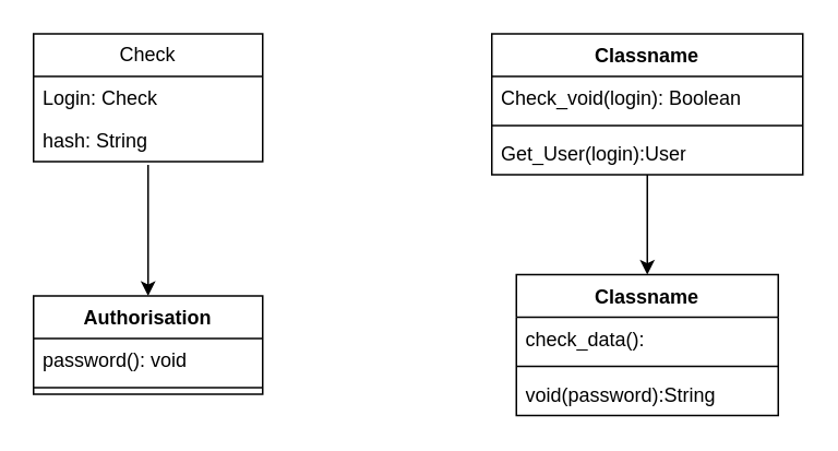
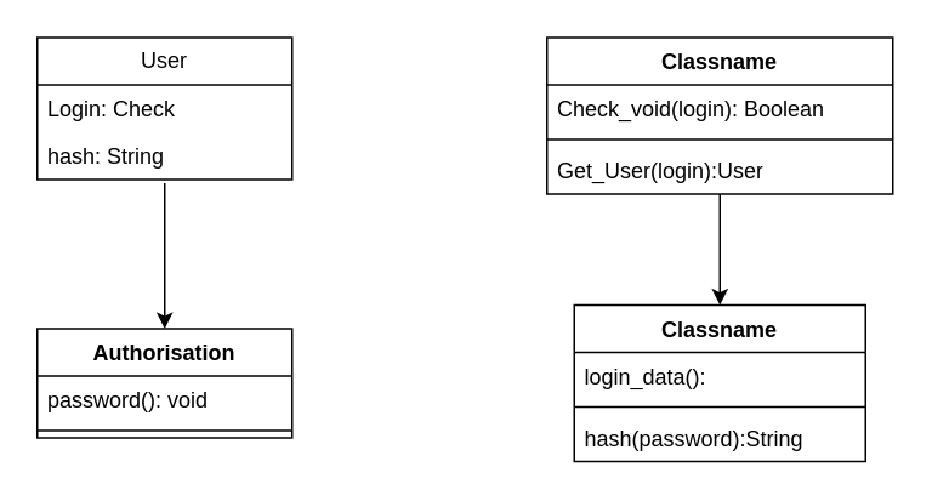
  <mxCell id="0" />
  <mxCell id="1" parent="0" />
  <mxCell id="2" value="" style="edgeStyle=orthogonalEdgeStyle;rounded=0;orthogonalLoop=1;jettySize=auto;html=1;entryX=0.5;entryY=0;entryDx=0;entryDy=0;" edge="1" parent="1" target="6"><mxGeometry relative="1" as="geometry"><mxPoint x="90" y="100" as="sourcePoint" /><Array as="points"><mxPoint x="90" y="100" /></Array></mxGeometry></mxCell>
- <mxCell id="3" value="Check" style="swimlane;fontStyle=0;childLayout=stackLayout;horizontal=1;startSize=26;fillColor=none;horizontalStack=0;resizeParent=1;resizeParentMax=0;resizeLast=0;collapsible=1;marginBottom=0;whiteSpace=wrap;html=1;" vertex="1" parent="1"><mxGeometry x="20" y="20" width="140" height="78" as="geometry"><mxRectangle x="120" y="40" width="100" height="30" as="alternateBounds" /></mxGeometry></mxCell>
+ <mxCell id="3" value="User" style="swimlane;fontStyle=0;childLayout=stackLayout;horizontal=1;startSize=26;fillColor=none;horizontalStack=0;resizeParent=1;resizeParentMax=0;resizeLast=0;collapsible=1;marginBottom=0;whiteSpace=wrap;html=1;" vertex="1" parent="1"><mxGeometry x="20" y="20" width="140" height="78" as="geometry"><mxRectangle x="120" y="40" width="100" height="30" as="alternateBounds" /></mxGeometry></mxCell>
  <mxCell id="4" value="Login: Check" style="text;strokeColor=none;fillColor=none;align=left;verticalAlign=top;spacingLeft=4;spacingRight=4;overflow=hidden;rotatable=0;points=[[0,0.5],[1,0.5]];portConstraint=eastwest;whiteSpace=wrap;html=1;" vertex="1" parent="3"><mxGeometry y="26" width="140" height="26" as="geometry" /></mxCell>
  <mxCell id="5" value="hash: String" style="text;strokeColor=none;fillColor=none;align=left;verticalAlign=top;spacingLeft=4;spacingRight=4;overflow=hidden;rotatable=0;points=[[0,0.5],[1,0.5]];portConstraint=eastwest;whiteSpace=wrap;html=1;" vertex="1" parent="3"><mxGeometry y="52" width="140" height="26" as="geometry" /></mxCell>
  <mxCell id="6" value="Authorisation" style="swimlane;fontStyle=1;align=center;verticalAlign=top;childLayout=stackLayout;horizontal=1;startSize=26;horizontalStack=0;resizeParent=1;resizeParentMax=0;resizeLast=0;collapsible=1;marginBottom=0;whiteSpace=wrap;html=1;" vertex="1" parent="1"><mxGeometry x="20" y="180" width="140" height="60" as="geometry" /></mxCell>
  <mxCell id="7" value="password(): void" style="text;strokeColor=none;fillColor=none;align=left;verticalAlign=top;spacingLeft=4;spacingRight=4;overflow=hidden;rotatable=0;points=[[0,0.5],[1,0.5]];portConstraint=eastwest;whiteSpace=wrap;html=1;" vertex="1" parent="6"><mxGeometry y="26" width="140" height="26" as="geometry" /></mxCell>
  <mxCell id="8" value="" style="line;strokeWidth=1;fillColor=none;align=left;verticalAlign=middle;spacingTop=-1;spacingLeft=3;spacingRight=3;rotatable=0;labelPosition=right;points=[];portConstraint=eastwest;strokeColor=inherit;" vertex="1" parent="6"><mxGeometry y="52" width="140" height="8" as="geometry" /></mxCell>
  <mxCell id="9" value="" style="edgeStyle=orthogonalEdgeStyle;rounded=0;orthogonalLoop=1;jettySize=auto;html=1;entryX=0.5;entryY=0;entryDx=0;entryDy=0;" edge="1" parent="1" source="10" target="14"><mxGeometry relative="1" as="geometry"><Array as="points" /></mxGeometry></mxCell>
  <mxCell id="10" value="Classname" style="swimlane;fontStyle=1;align=center;verticalAlign=top;childLayout=stackLayout;horizontal=1;startSize=26;horizontalStack=0;resizeParent=1;resizeParentMax=0;resizeLast=0;collapsible=1;marginBottom=0;whiteSpace=wrap;html=1;" vertex="1" parent="1"><mxGeometry x="300" y="20" width="190" height="86" as="geometry" /></mxCell>
  <mxCell id="11" value="Check_void(login): Boolean" style="text;strokeColor=none;fillColor=none;align=left;verticalAlign=top;spacingLeft=4;spacingRight=4;overflow=hidden;rotatable=0;points=[[0,0.5],[1,0.5]];portConstraint=eastwest;whiteSpace=wrap;html=1;" vertex="1" parent="10"><mxGeometry y="26" width="190" height="26" as="geometry" /></mxCell>
  <mxCell id="12" value="" style="line;strokeWidth=1;fillColor=none;align=left;verticalAlign=middle;spacingTop=-1;spacingLeft=3;spacingRight=3;rotatable=0;labelPosition=right;points=[];portConstraint=eastwest;strokeColor=inherit;" vertex="1" parent="10"><mxGeometry y="52" width="190" height="8" as="geometry" /></mxCell>
  <mxCell id="13" value="Get_User(login):User" style="text;strokeColor=none;fillColor=none;align=left;verticalAlign=top;spacingLeft=4;spacingRight=4;overflow=hidden;rotatable=0;points=[[0,0.5],[1,0.5]];portConstraint=eastwest;whiteSpace=wrap;html=1;" vertex="1" parent="10"><mxGeometry y="60" width="190" height="26" as="geometry" /></mxCell>
  <mxCell id="14" value="Classname" style="swimlane;fontStyle=1;align=center;verticalAlign=top;childLayout=stackLayout;horizontal=1;startSize=26;horizontalStack=0;resizeParent=1;resizeParentMax=0;resizeLast=0;collapsible=1;marginBottom=0;whiteSpace=wrap;html=1;" vertex="1" parent="1"><mxGeometry x="315" y="167" width="160" height="86" as="geometry" /></mxCell>
- <mxCell id="15" value="check_data():" style="text;strokeColor=none;fillColor=none;align=left;verticalAlign=top;spacingLeft=4;spacingRight=4;overflow=hidden;rotatable=0;points=[[0,0.5],[1,0.5]];portConstraint=eastwest;whiteSpace=wrap;html=1;" vertex="1" parent="14"><mxGeometry y="26" width="160" height="26" as="geometry" /></mxCell>
+ <mxCell id="15" value="login_data():" style="text;strokeColor=none;fillColor=none;align=left;verticalAlign=top;spacingLeft=4;spacingRight=4;overflow=hidden;rotatable=0;points=[[0,0.5],[1,0.5]];portConstraint=eastwest;whiteSpace=wrap;html=1;" vertex="1" parent="14"><mxGeometry y="26" width="160" height="26" as="geometry" /></mxCell>
  <mxCell id="16" value="" style="line;strokeWidth=1;fillColor=none;align=left;verticalAlign=middle;spacingTop=-1;spacingLeft=3;spacingRight=3;rotatable=0;labelPosition=right;points=[];portConstraint=eastwest;strokeColor=inherit;" vertex="1" parent="14"><mxGeometry y="52" width="160" height="8" as="geometry" /></mxCell>
- <mxCell id="17" value="void(password):String" style="text;strokeColor=none;fillColor=none;align=left;verticalAlign=top;spacingLeft=4;spacingRight=4;overflow=hidden;rotatable=0;points=[[0,0.5],[1,0.5]];portConstraint=eastwest;whiteSpace=wrap;html=1;" vertex="1" parent="14"><mxGeometry y="60" width="160" height="26" as="geometry" /></mxCell>
+ <mxCell id="17" value="hash(password):String" style="text;strokeColor=none;fillColor=none;align=left;verticalAlign=top;spacingLeft=4;spacingRight=4;overflow=hidden;rotatable=0;points=[[0,0.5],[1,0.5]];portConstraint=eastwest;whiteSpace=wrap;html=1;" vertex="1" parent="14"><mxGeometry y="60" width="160" height="26" as="geometry" /></mxCell>
